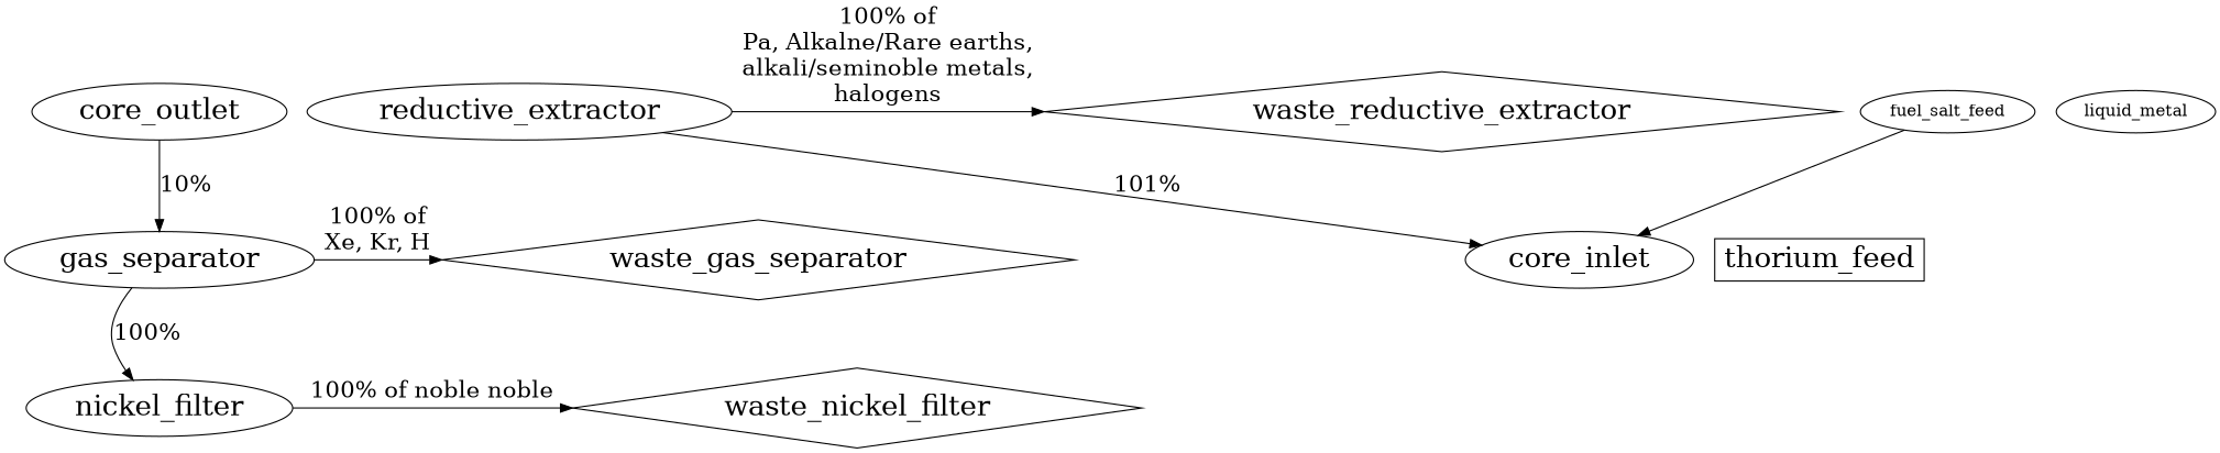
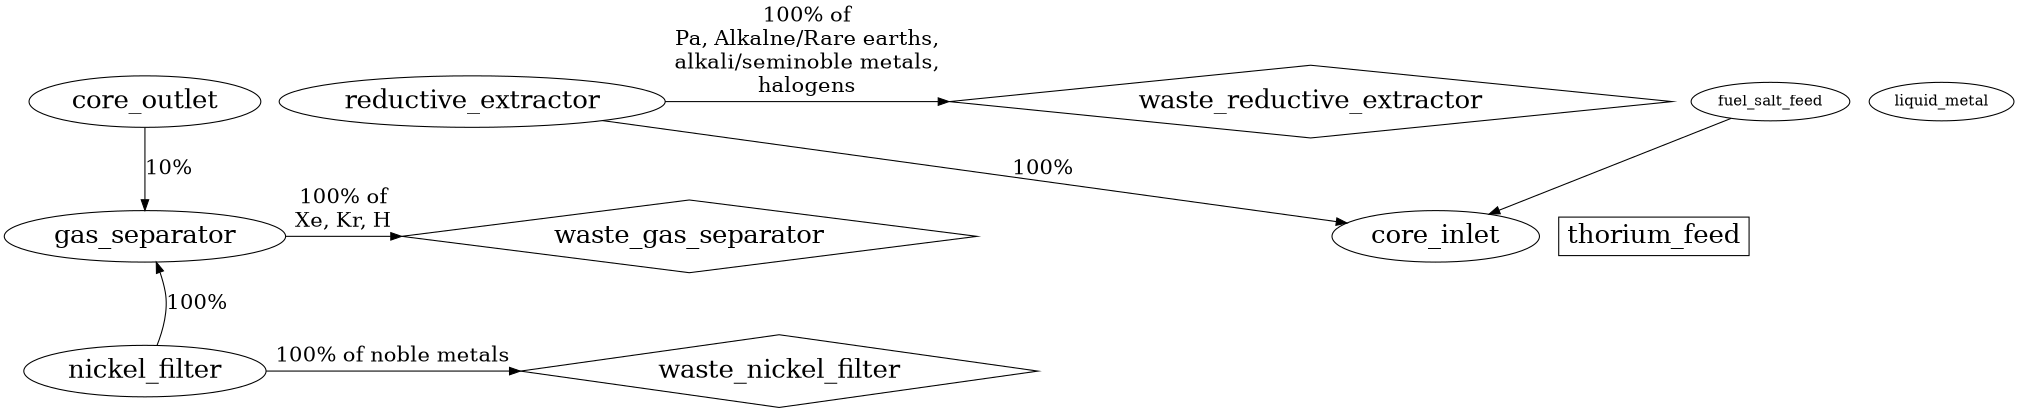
  digraph {
    node [fontsize=24]
    edge [fontsize=20]
    gas_separator
    waste_gas_separator [shape=diamond]
    nickel_filter
    waste_nickel_filter [shape=diamond]
    reductive_extractor
    waste_reductive_extractor [shape=diamond]
    liquid_metal [fontsize=""]
    core_inlet
    thorium_feed [shape=box]
    core_outlet
    fuel_salt_feed [fontsize=""]
    subgraph sub_1 {
      rank=same
      gas_separator
      waste_gas_separator
    }
    subgraph sub_2 {
      rank=same
      nickel_filter
      waste_nickel_filter
    }
    subgraph sub_3 {
      rank=same
      reductive_extractor
      waste_reductive_extractor
      liquid_metal
    }
    subgraph sub_4 {
      rank=same
      core_inlet
      thorium_feed
    }
    gas_separator -> waste_gas_separator [label="100% of\nXe, Kr, H"]
-   gas_separator -> nickel_filter [label="100%"]
-   nickel_filter -> waste_nickel_filter [label="100% of noble noble"]
+   nickel_filter -> gas_separator [label="100%"]
+   nickel_filter -> waste_nickel_filter [label="100% of noble metals"]
    reductive_extractor -> waste_reductive_extractor [label="100% of\nPa, Alkalne/Rare earths,\nalkali/seminoble metals,\nhalogens"]
-   reductive_extractor -> core_inlet [label="101%"]
+   reductive_extractor -> core_inlet [label="100%"]
    core_outlet -> gas_separator [label="10%"]
    fuel_salt_feed -> core_inlet [fontsize=""]
  }
